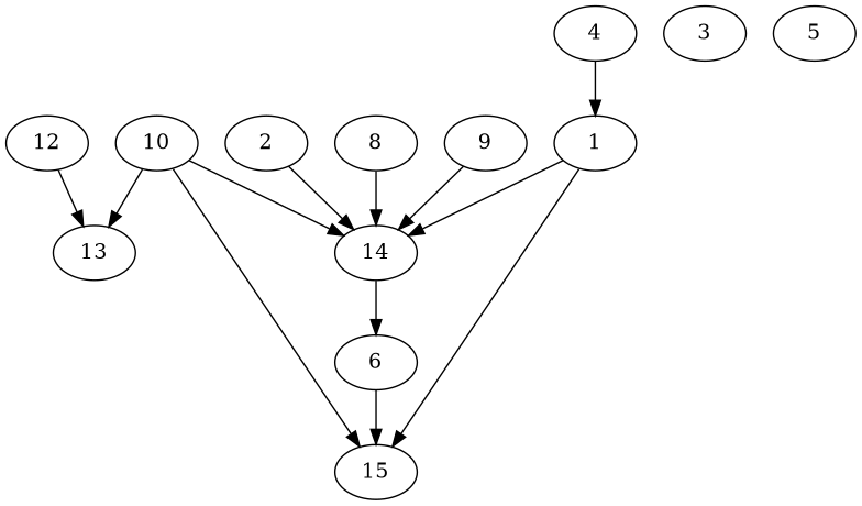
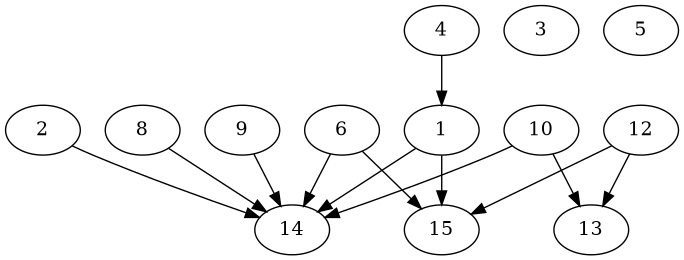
  digraph {
    node [alpha=0.02]
    1 [expect_size=27281408]
    14 [alpha=0.06 expect_size=40816640]
    15 [alpha=0.19 expect_size=27784192]
    2 [alpha=0.20 expect_size=48123904]
    3 [alpha=0.18 expect_size=25755648]
    4 [alpha=0.14 expect_size=51954688]
    5 [alpha=0.13 expect_size=9479168]
    6 [alpha=0.17 expect_size=10045440]
    8 [expect_size=33868800]
    9 [alpha=0.10 expect_size=14126080]
    10 [alpha=0.10 expect_size=13343744]
    13 [alpha=0.18 expect_size=45499392]
    12 [alpha=0.08 expect_size=46252032]
    1 -> 14
    1 -> 15
    2 -> 14
    4 -> 1
-   14 -> 6
+   6 -> 14
    6 -> 15
    8 -> 14
    9 -> 14
    10 -> 14
    10 -> 13
-   10 -> 15
+   12 -> 15
    12 -> 13
  }
